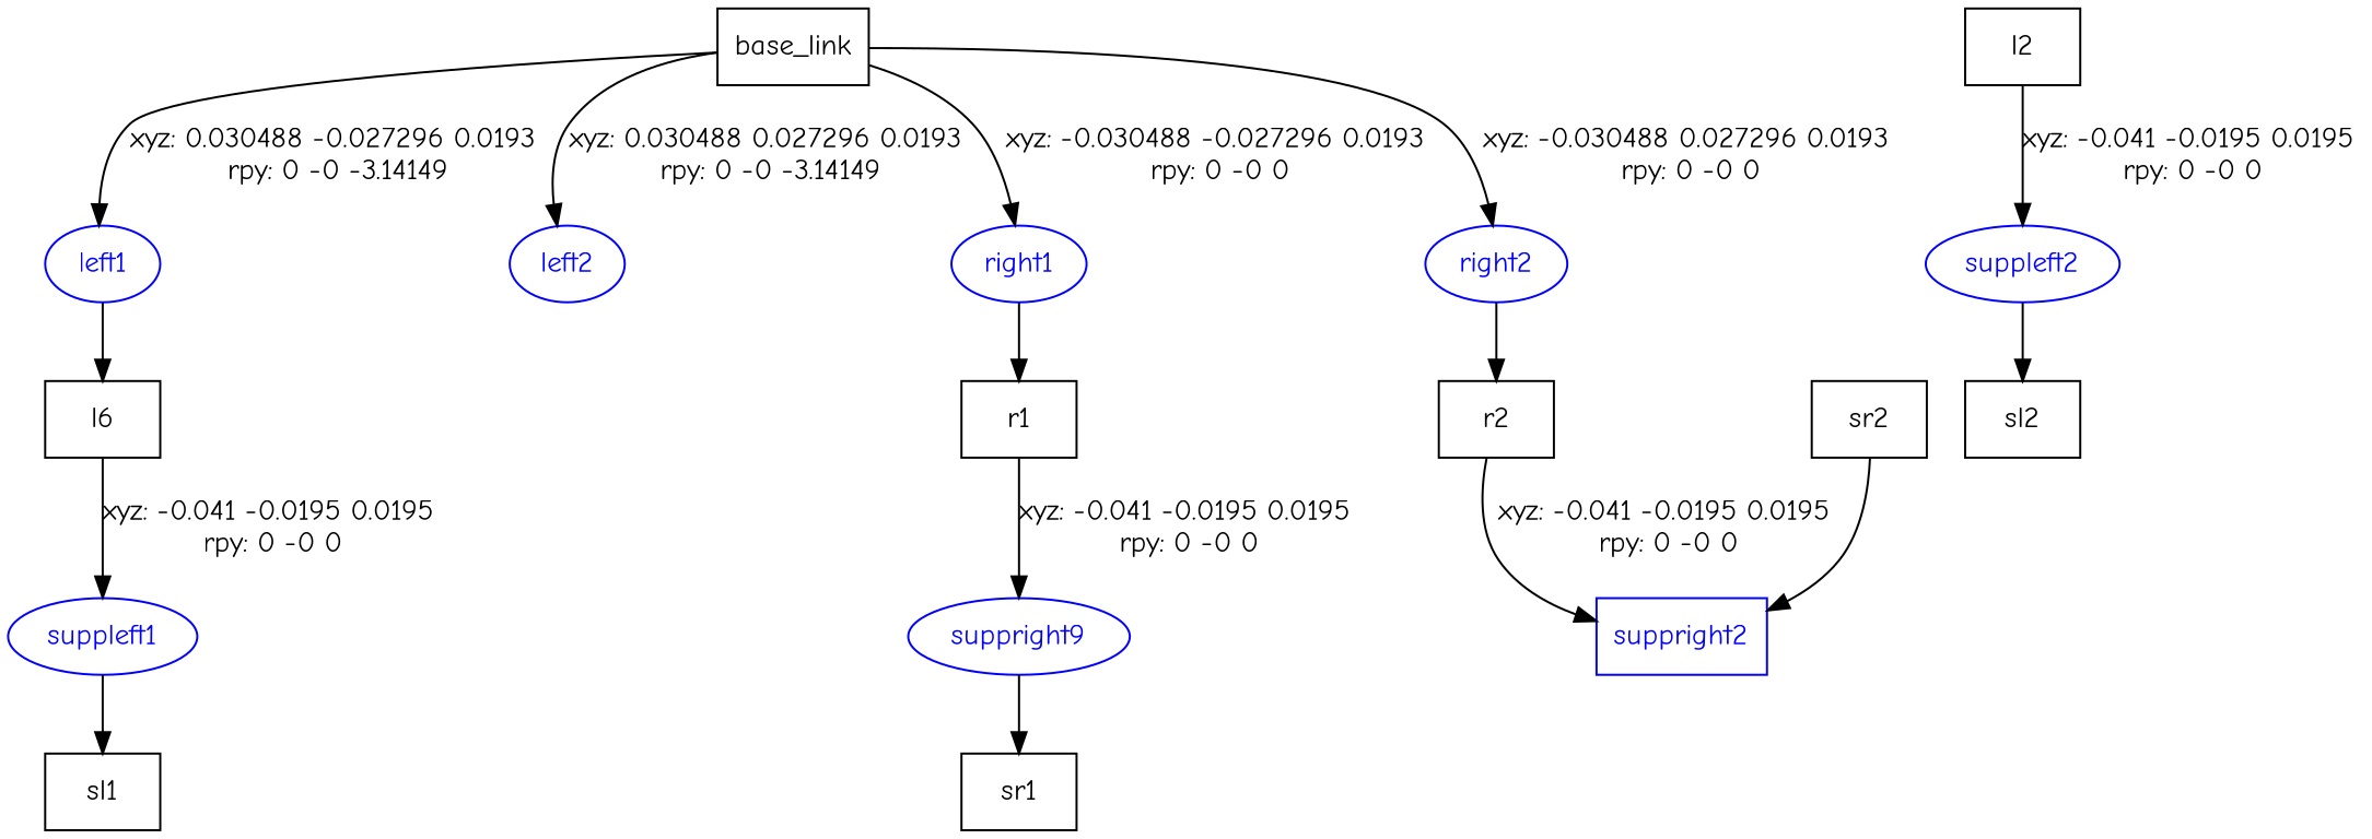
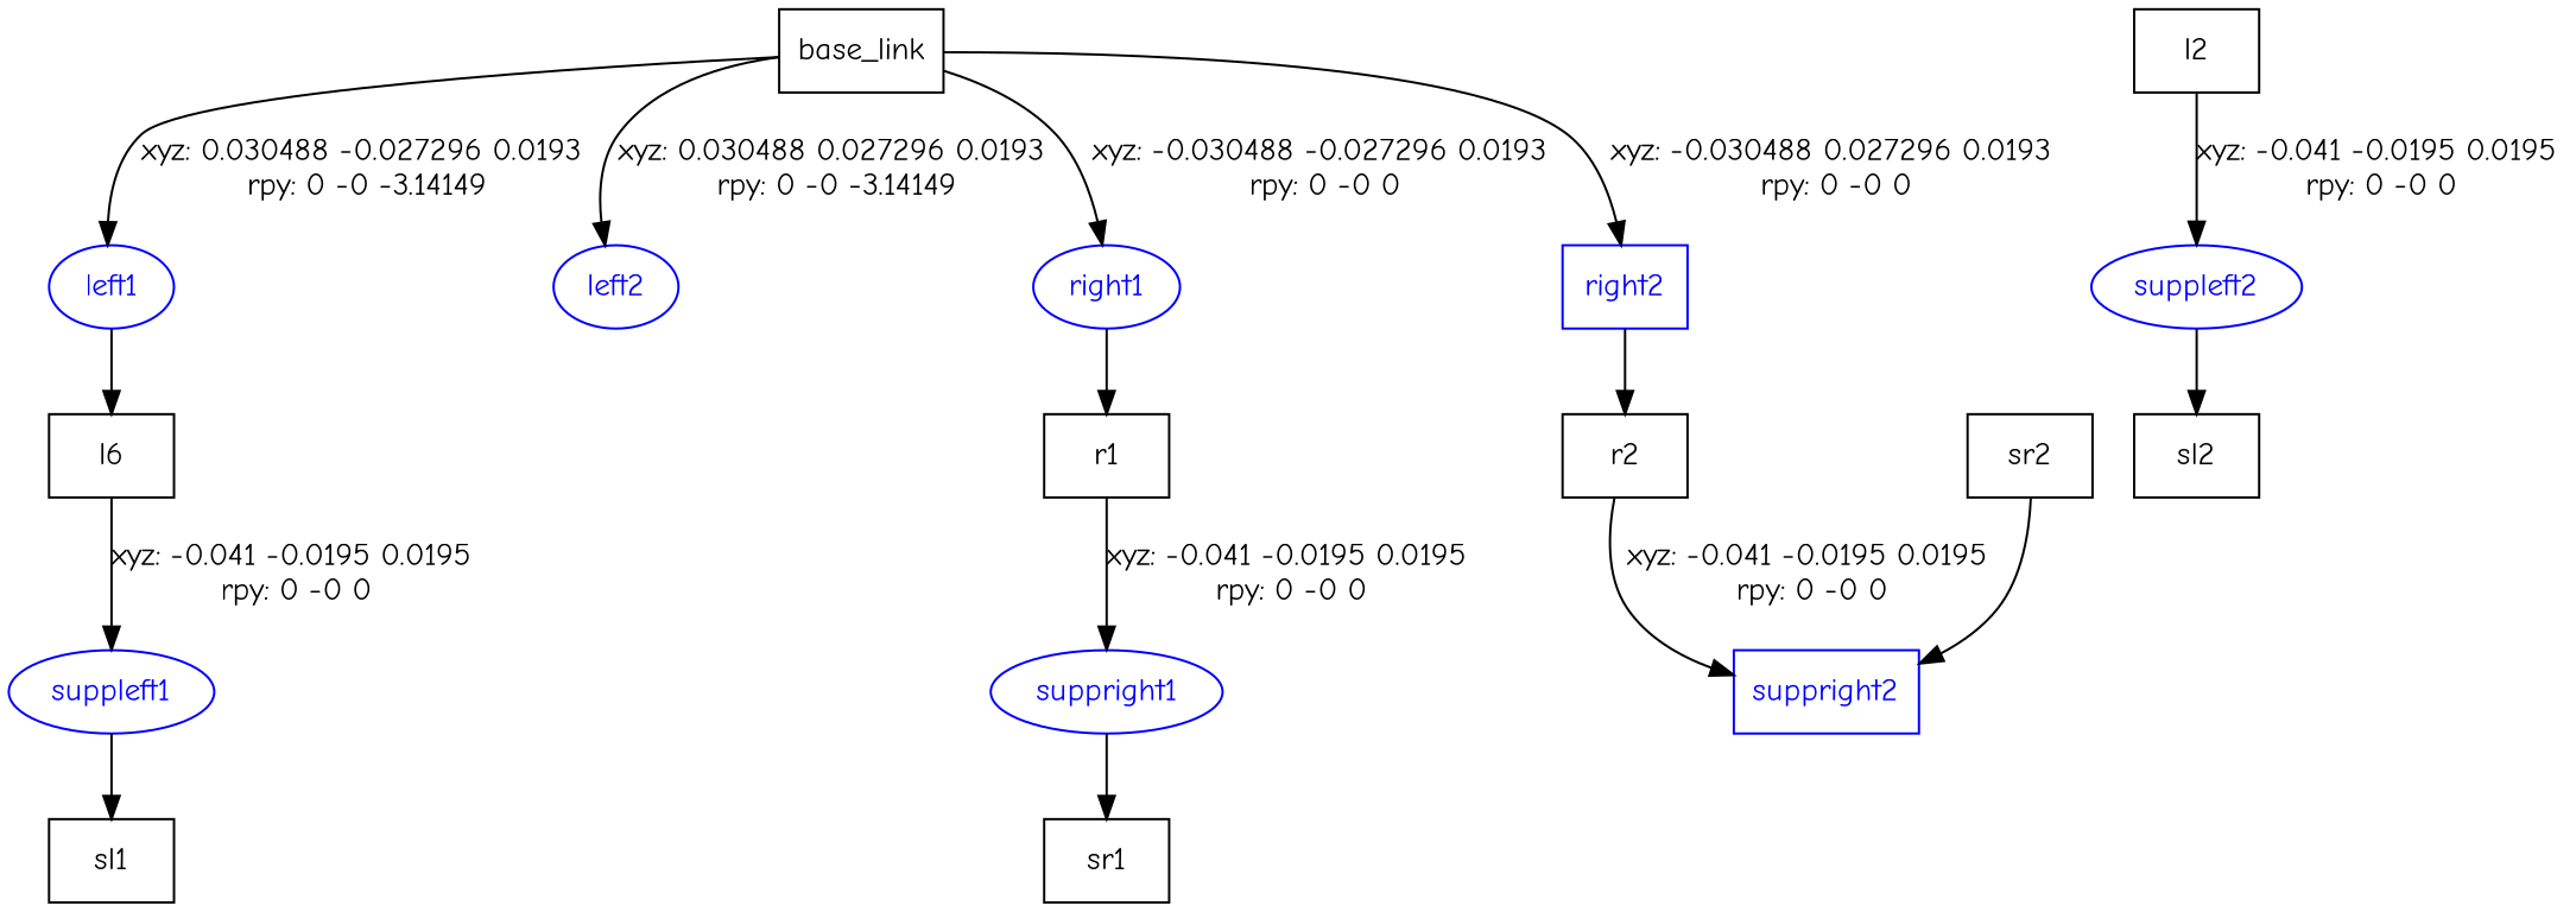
  digraph {
    fontname="Comic Neue"
    node [fontname="Comic Neue" shape=box]
    edge [fontname="Comic Neue"]
    n1 [label=base_link]
    left1 [color=blue fontcolor=blue shape=ellipse]
    left2 [color=blue fontcolor=blue shape=ellipse]
    right1 [color=blue fontcolor=blue shape=ellipse]
-   right2 [color=blue fontcolor=blue shape=ellipse]
+   right2 [color=blue fontcolor=blue]
    n6 [label=l6]
    n7 [label=r1]
    n8 [label=r2]
    suppleft1 [color=blue fontcolor=blue shape=ellipse]
    n10 [label=sl1]
    n11 [label=l2]
    suppleft2 [color=blue fontcolor=blue shape=ellipse]
    n13 [label=sl2]
-   suppright1 [color=blue fontcolor=blue shape=ellipse label=suppright9]
+   suppright1 [color=blue fontcolor=blue shape=ellipse]
    n15 [label=sr1]
    suppright2 [color=blue fontcolor=blue]
    n17 [label=sr2]
    n1 -> left1 [label="xyz: 0.030488 -0.027296 0.0193 \nrpy: 0 -0 -3.14149"]
    n1 -> left2 [label="xyz: 0.030488 0.027296 0.0193 \nrpy: 0 -0 -3.14149"]
    n1 -> right1 [label="xyz: -0.030488 -0.027296 0.0193 \nrpy: 0 -0 0"]
    n1 -> right2 [label="xyz: -0.030488 0.027296 0.0193 \nrpy: 0 -0 0"]
    left1 -> n6
    right1 -> n7
    right2 -> n8
    n6 -> suppleft1 [label="xyz: -0.041 -0.0195 0.0195 \nrpy: 0 -0 0"]
    n7 -> suppright1 [label="xyz: -0.041 -0.0195 0.0195 \nrpy: 0 -0 0"]
    n8 -> suppright2 [label="xyz: -0.041 -0.0195 0.0195 \nrpy: 0 -0 0"]
    suppleft1 -> n10
    n11 -> suppleft2 [label="xyz: -0.041 -0.0195 0.0195 \nrpy: 0 -0 0"]
    suppleft2 -> n13
    suppright1 -> n15
    n17 -> suppright2
  }
